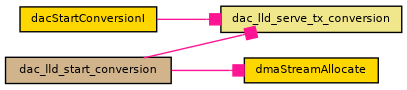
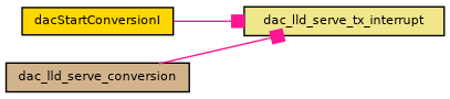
  digraph {
    rankdir=LR
    node [color=black fillcolor=gold fontname=Helvetica fontsize=8 shape=record style=filled]
    edge [arrowhead=box color=deeppink fontname=Helvetica fontsize=8 labelfontname=Helvetica labelfontsize=8 style=solid]
    n1 [fontcolor=black height=0.2 label=dacStartConversionI width=0.4]
-   n2 [fillcolor=khaki height=0.2 label=dac_lld_serve_tx_conversion width=0.4]
-   n3 [fillcolor=tan height=0.2 label=dac_lld_start_conversion width=0.4]
-   n4 [height=0.2 label=dmaStreamAllocate width=0.4]
+   n2 [fillcolor=khaki height=0.2 label=dac_lld_serve_tx_interrupt width=0.4]
+   n3 [fillcolor=tan height=0.2 label=dac_lld_serve_conversion width=0.4]
    n1 -> n2
    n3 -> n2
-   n3 -> n4
  }
